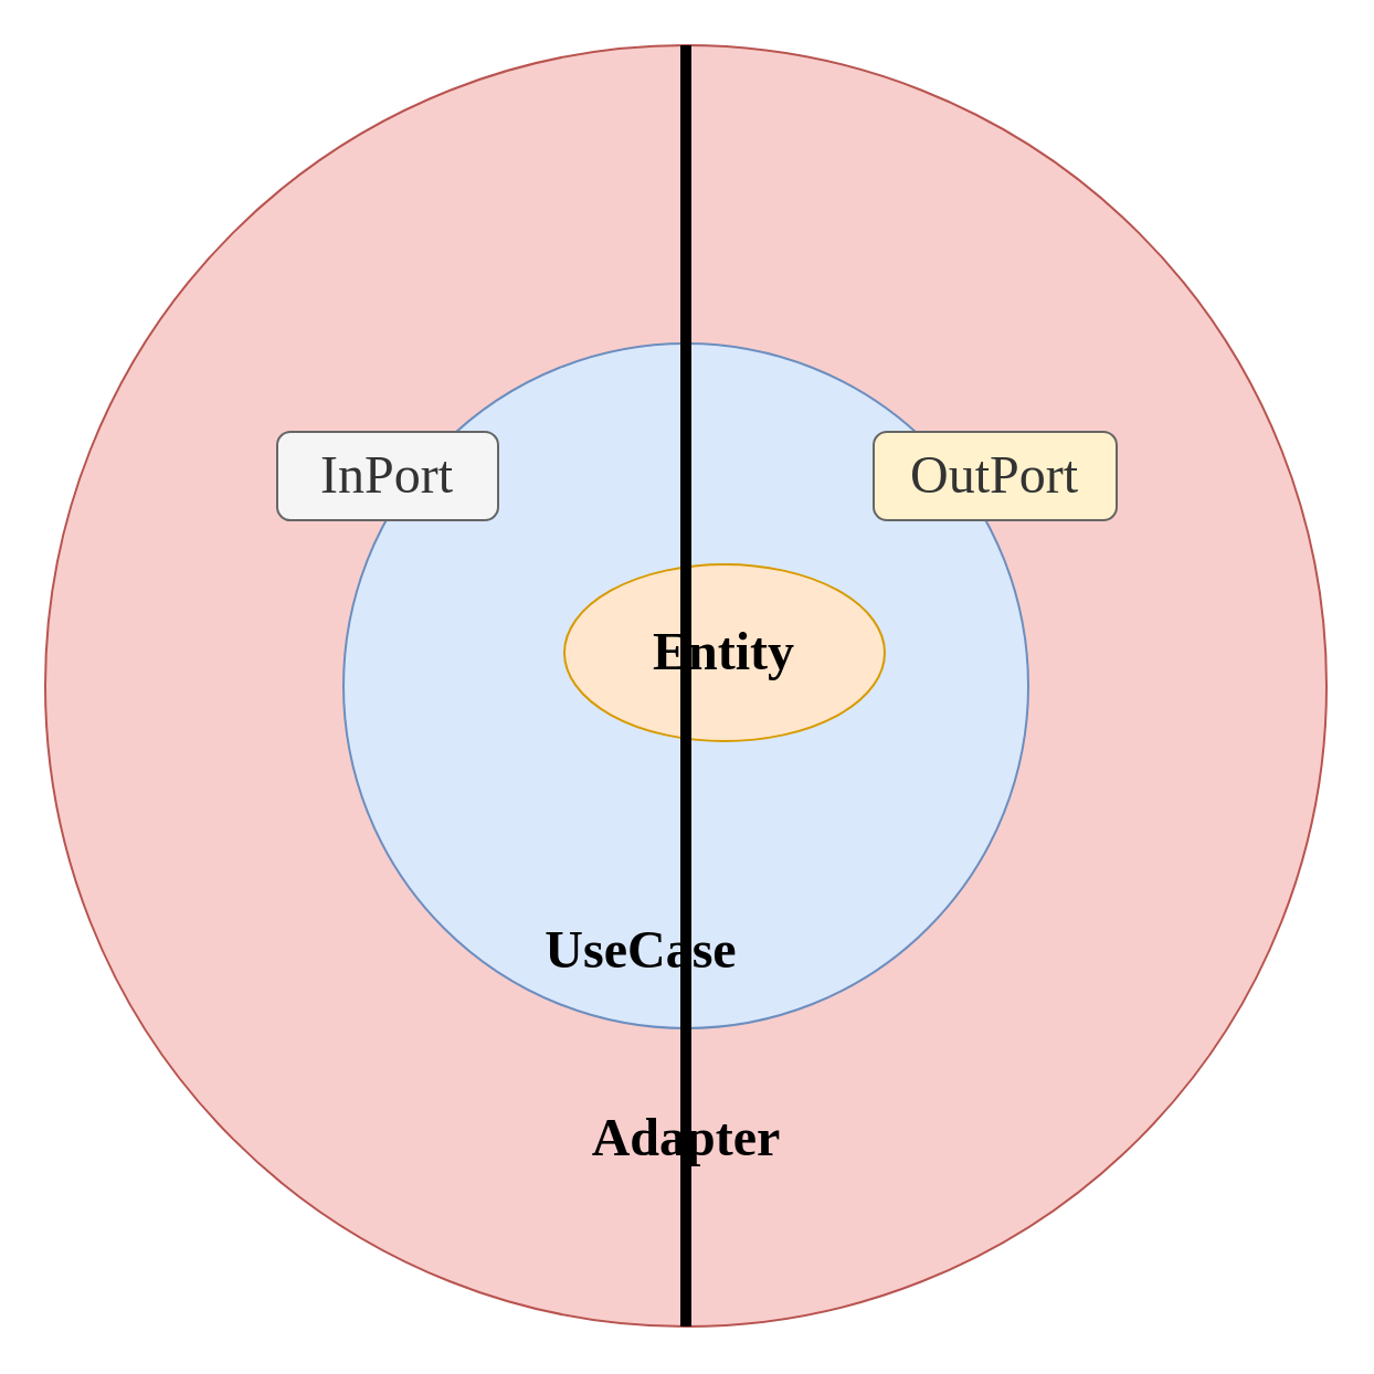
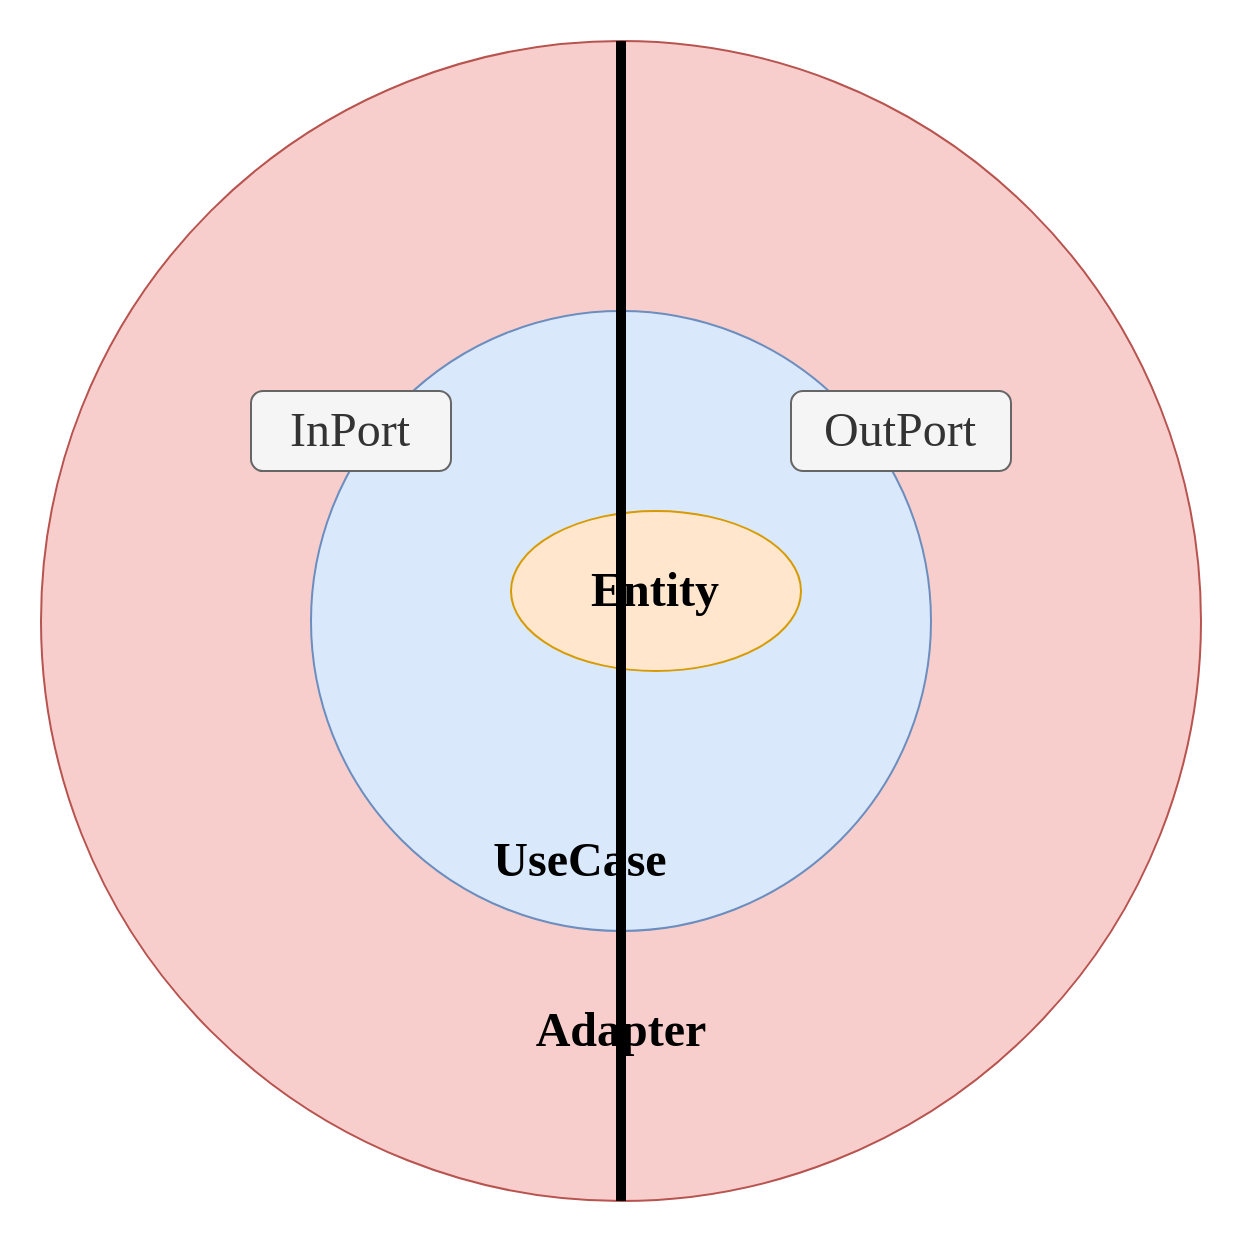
  <mxCell id="0" />
  <mxCell id="1" parent="0" />
  <mxCell id="2" value="" style="group" vertex="1" connectable="0" parent="1"><mxGeometry x="155" y="155" width="445" height="445" as="geometry" /></mxCell>
  <mxCell id="3" value="" style="group" vertex="1" connectable="0" parent="2"><mxGeometry width="445" height="445" as="geometry" /></mxCell>
  <mxCell id="4" value="" style="group" vertex="1" connectable="0" parent="3"><mxGeometry x="-135" y="-135" width="580" height="580" as="geometry" /></mxCell>
  <mxCell id="5" value="" style="ellipse;whiteSpace=wrap;html=1;aspect=fixed;fontFamily=Comic Sans MS;fontSize=24;fillColor=#f8cecc;strokeColor=#b85450;" vertex="1" parent="4"><mxGeometry width="580" height="580" as="geometry" /></mxCell>
  <mxCell id="6" value="&lt;h1&gt;&lt;br&gt;&lt;/h1&gt;" style="ellipse;whiteSpace=wrap;html=1;aspect=fixed;fillColor=#dae8fc;strokeColor=#6c8ebf;" vertex="1" parent="4"><mxGeometry x="135" y="135" width="310" height="310" as="geometry" /></mxCell>
  <mxCell id="7" value="&lt;h1&gt;&lt;font color=&quot;#000000&quot; face=&quot;Comic Sans MS&quot;&gt;Entity&lt;/font&gt;&lt;/h1&gt;" style="ellipse;whiteSpace=wrap;html=1;aspect=fixed;fillColor=#ffe6cc;strokeColor=#d79b00;" vertex="1" parent="4"><mxGeometry x="235" y="235" width="145" height="80" as="geometry" /></mxCell>
  <mxCell id="8" value="&lt;font style=&quot;font-size: 24px;&quot;&gt;UseCase&lt;/font&gt;" style="text;html=1;strokeColor=none;fillColor=none;align=center;verticalAlign=middle;whiteSpace=wrap;rounded=0;fontFamily=Comic Sans MS;fontColor=#000000;fontStyle=1" vertex="1" parent="4"><mxGeometry x="240" y="395" width="60" height="30" as="geometry" /></mxCell>
- <mxCell id="9" value="OutPort" style="rounded=1;whiteSpace=wrap;html=1;fontFamily=Comic Sans MS;fontSize=24;fontColor=#333333;fillColor=#fff2cc;strokeColor=#666666;" vertex="1" parent="4"><mxGeometry x="375" y="175" width="110" height="40" as="geometry" /></mxCell>
+ <mxCell id="9" value="OutPort" style="rounded=1;whiteSpace=wrap;html=1;fontFamily=Comic Sans MS;fontSize=24;fontColor=#333333;fillColor=#f5f5f5;strokeColor=#666666;" vertex="1" parent="4"><mxGeometry x="375" y="175" width="110" height="40" as="geometry" /></mxCell>
  <mxCell id="10" value="InPort" style="rounded=1;whiteSpace=wrap;html=1;fontFamily=Comic Sans MS;fontSize=24;fontColor=#333333;fillColor=#f5f5f5;strokeColor=#666666;" vertex="1" parent="4"><mxGeometry x="105" y="175" width="100" height="40" as="geometry" /></mxCell>
  <mxCell id="11" value="" style="endArrow=none;html=1;fontFamily=Comic Sans MS;fontSize=24;fontColor=#000000;entryX=0.5;entryY=0;entryDx=0;entryDy=0;exitX=0.5;exitY=1;exitDx=0;exitDy=0;strokeWidth=5;strokeColor=#000000;" edge="1" parent="4" source="5" target="5"><mxGeometry width="50" height="50" relative="1" as="geometry"><mxPoint x="405" y="345" as="sourcePoint" /><mxPoint x="455" y="295" as="targetPoint" /></mxGeometry></mxCell>
  <mxCell id="12" value="Adapter" style="text;strokeColor=none;fillColor=none;html=1;fontSize=24;fontStyle=1;verticalAlign=middle;align=center;fontFamily=Comic Sans MS;fontColor=#000000;" vertex="1" parent="2"><mxGeometry x="105" y="340" width="100" height="40" as="geometry" /></mxCell>
